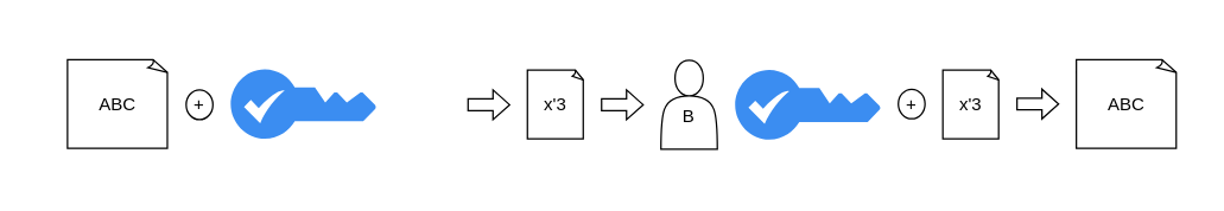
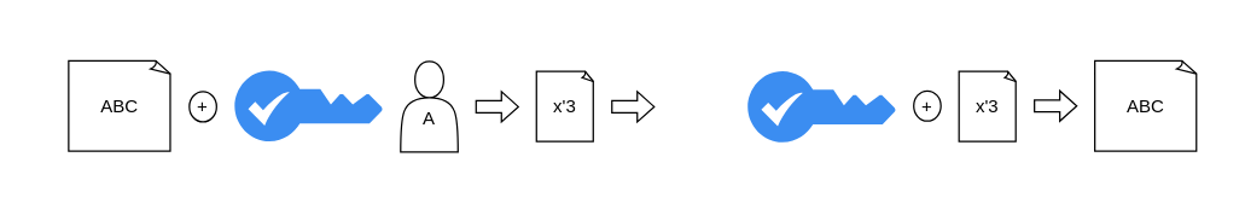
  <mxCell id="0" />
  <mxCell id="1" parent="0" />
  <mxCell id="2" value="" style="whiteSpace=wrap;html=1;strokeColor=none;" parent="1" vertex="1"><mxGeometry x="20" y="20" width="783" height="100" as="geometry" /></mxCell>
- <mxCell id="4" value="&lt;br&gt;B" style="shape=actor;whiteSpace=wrap;html=1;" parent="1" vertex="1"><mxGeometry x="445" y="40" width="38" height="60" as="geometry" /></mxCell>
+ <mxCell id="3" value="&lt;br&gt;A" style="shape=actor;whiteSpace=wrap;html=1;" parent="1" vertex="1"><mxGeometry x="265" y="40" width="38" height="60" as="geometry" /></mxCell>
  <mxCell id="5" value="ABC" style="whiteSpace=wrap;html=1;shape=mxgraph.basic.document" parent="1" vertex="1"><mxGeometry x="45" y="39.5" width="68" height="60" as="geometry" /></mxCell>
  <mxCell id="6" value="ABC" style="whiteSpace=wrap;html=1;shape=mxgraph.basic.document" parent="1" vertex="1"><mxGeometry x="725" y="39.5" width="68" height="60" as="geometry" /></mxCell>
  <mxCell id="7" value="" style="sketch=0;html=1;aspect=fixed;strokeColor=none;shadow=0;align=center;verticalAlign=top;fillColor=#3B8DF1;shape=mxgraph.gcp2.key" parent="1" vertex="1"><mxGeometry x="155" y="46" width="98" height="47" as="geometry" /></mxCell>
  <mxCell id="8" value="+" style="ellipse;whiteSpace=wrap;html=1;" parent="1" vertex="1"><mxGeometry x="125" y="60" width="18" height="20" as="geometry" /></mxCell>
  <mxCell id="9" value="" style="shape=singleArrow;whiteSpace=wrap;html=1;arrowWidth=0.4;arrowSize=0.4;" parent="1" vertex="1"><mxGeometry x="315" y="60" width="28" height="20" as="geometry" /></mxCell>
  <mxCell id="10" value="" style="shape=singleArrow;whiteSpace=wrap;html=1;arrowWidth=0.4;arrowSize=0.4;" parent="1" vertex="1"><mxGeometry x="405" y="60" width="28" height="20" as="geometry" /></mxCell>
  <mxCell id="11" value="x'3" style="whiteSpace=wrap;html=1;shape=mxgraph.basic.document" parent="1" vertex="1"><mxGeometry x="355" y="46.5" width="38" height="46.5" as="geometry" /></mxCell>
  <mxCell id="12" value="x'3" style="whiteSpace=wrap;html=1;shape=mxgraph.basic.document" parent="1" vertex="1"><mxGeometry x="635" y="46.5" width="38" height="46.5" as="geometry" /></mxCell>
  <mxCell id="13" value="" style="shape=singleArrow;whiteSpace=wrap;html=1;arrowWidth=0.4;arrowSize=0.4;" parent="1" vertex="1"><mxGeometry x="685" y="59.5" width="28" height="20" as="geometry" /></mxCell>
  <mxCell id="14" value="+" style="ellipse;whiteSpace=wrap;html=1;" parent="1" vertex="1"><mxGeometry x="605" y="59.5" width="18" height="20" as="geometry" /></mxCell>
  <mxCell id="15" value="" style="sketch=0;html=1;aspect=fixed;strokeColor=none;shadow=0;align=center;verticalAlign=top;fillColor=#3B8DF1;shape=mxgraph.gcp2.key" parent="1" vertex="1"><mxGeometry x="495" y="46.5" width="98" height="47" as="geometry" /></mxCell>
